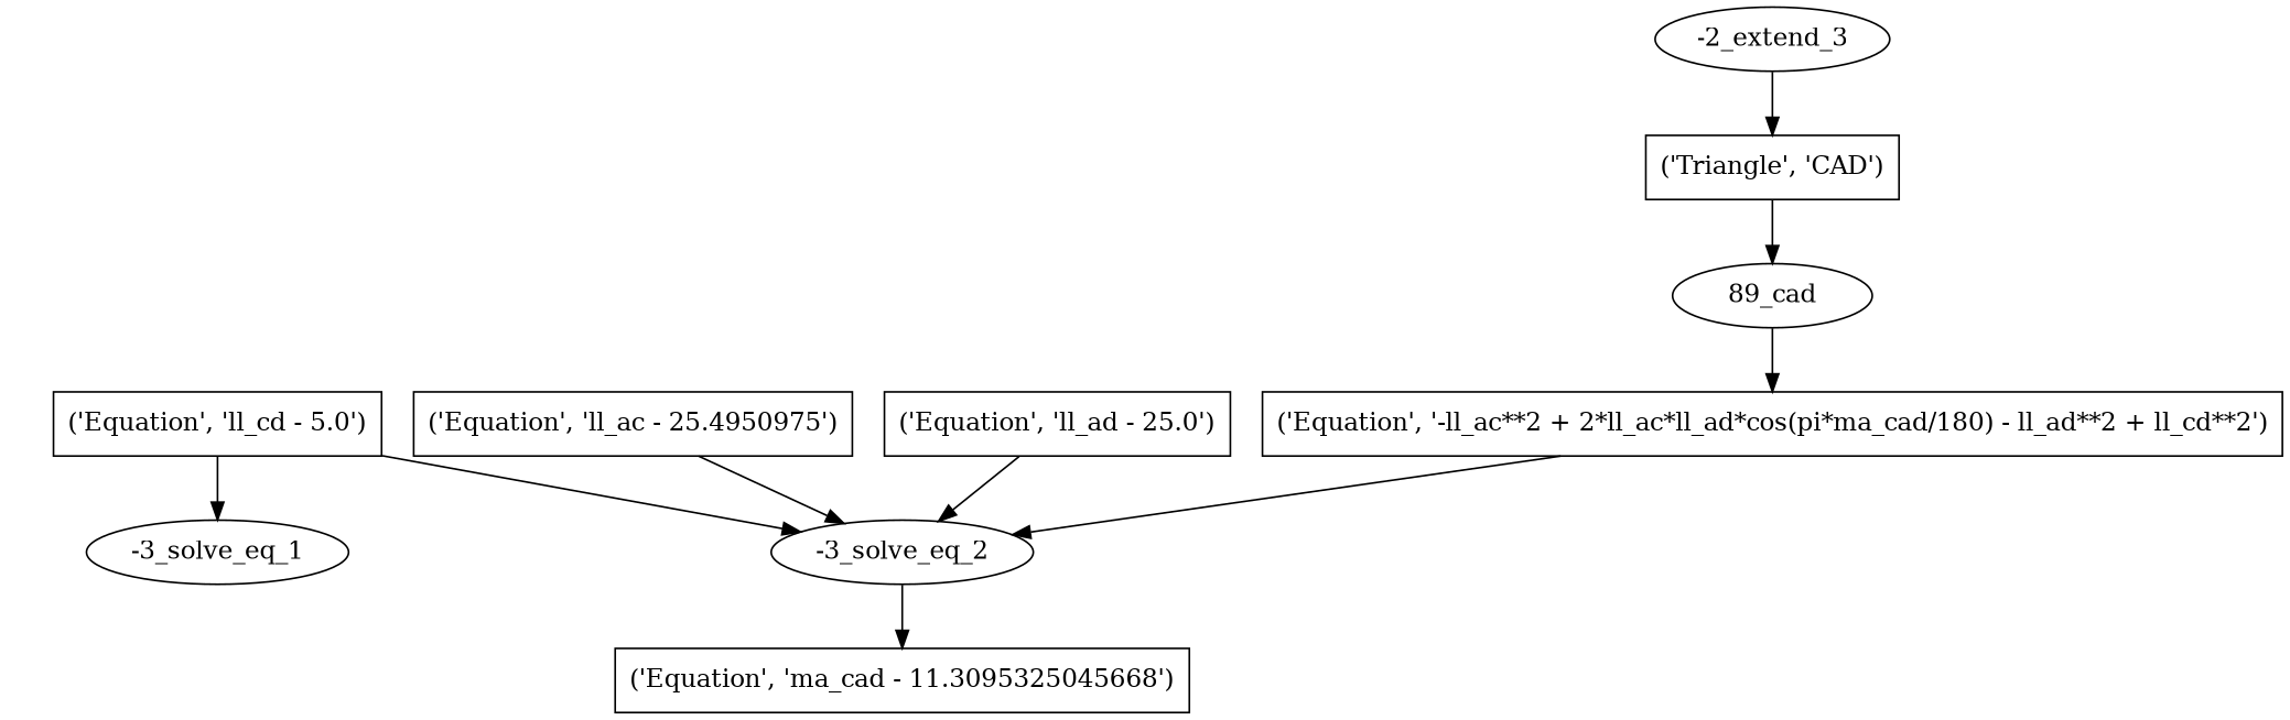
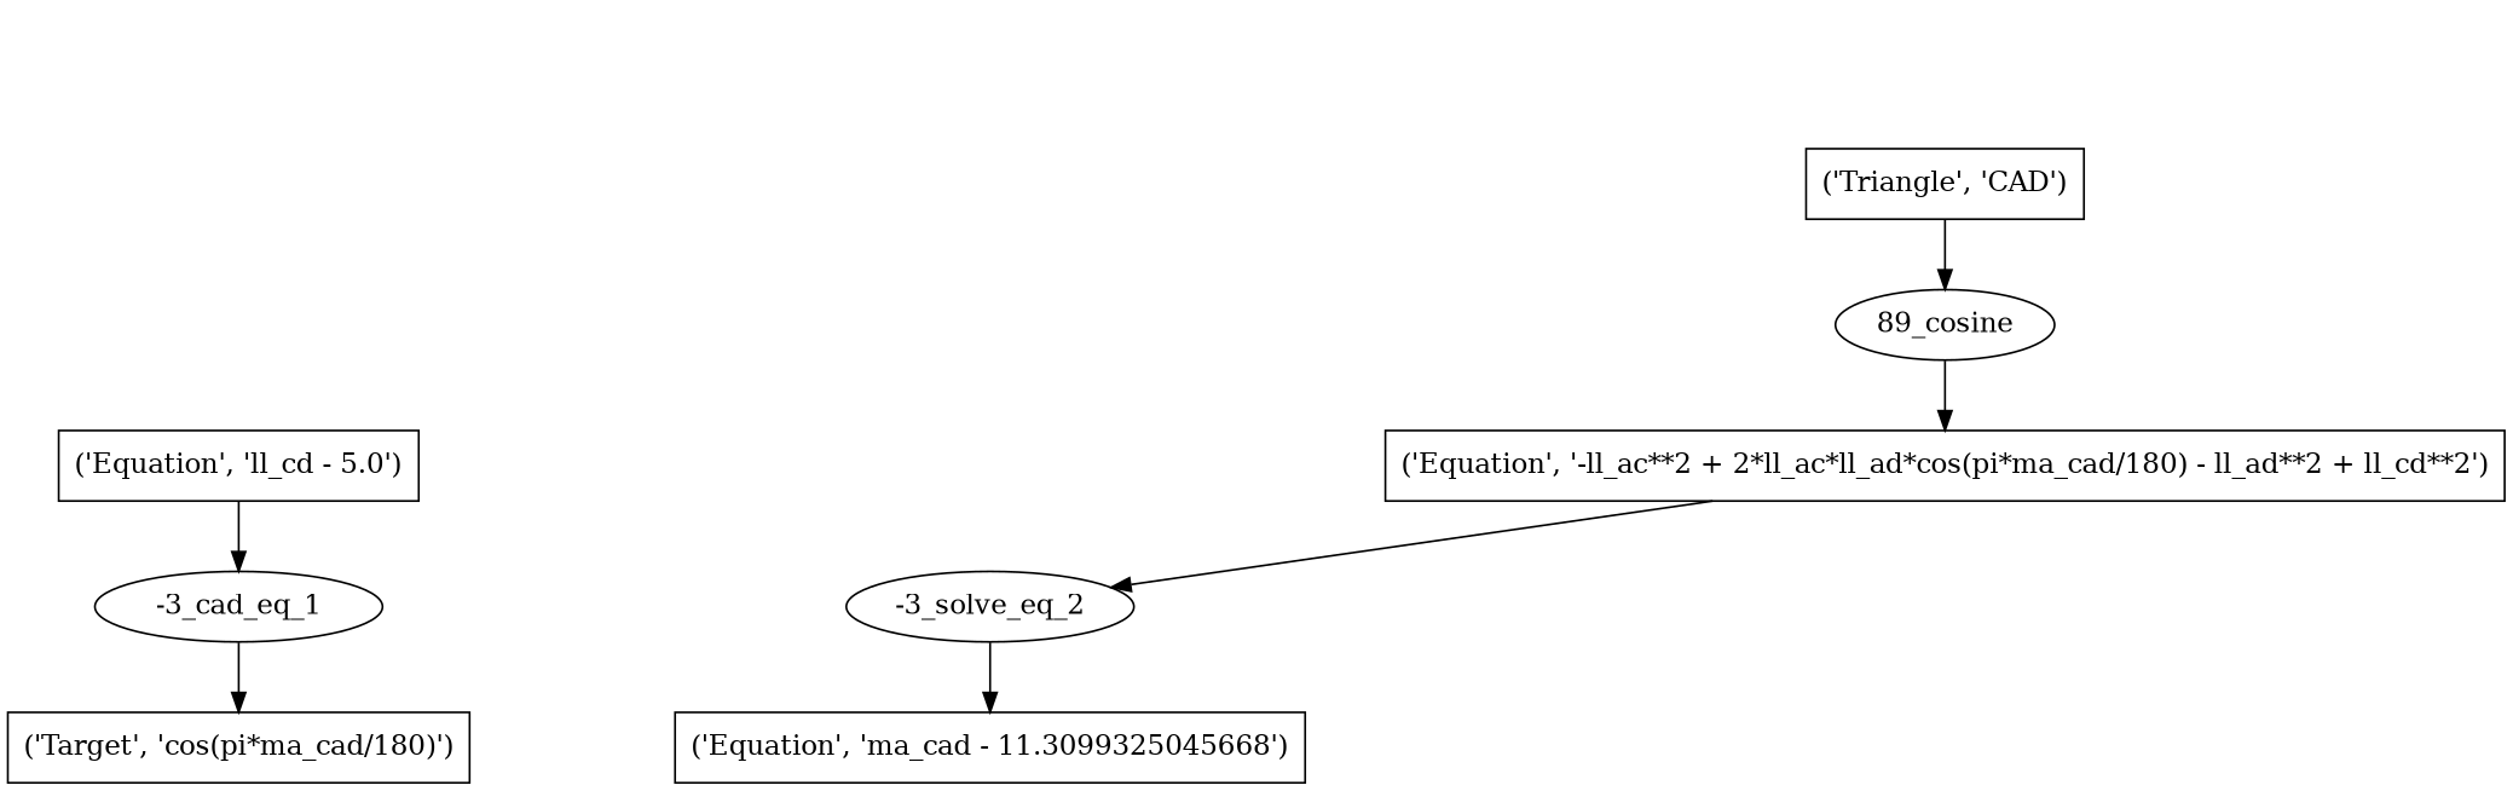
  digraph {
    node [shape=box]
-   n2 [label="-3_solve_eq_1" shape=""]
-   n3 [label="('Equation', 'ma_cad - 11.3095325045668')"]
+   n1 [label="('Target', 'cos(pi*ma_cad/180)')"]
+   n2 [label="-3_cad_eq_1" shape=""]
+   n3 [label="('Equation', 'ma_cad - 11.3099325045668')"]
    n4 [label="-3_solve_eq_2" shape=""]
-   n5 [label="('Equation', 'll_ac - 25.4950975')"]
    n6 [label="('Equation', 'll_cd - 5.0')"]
-   n7 [label="('Equation', 'll_ad - 25.0')"]
    n8 [label="('Equation', '-ll_ac**2 + 2*ll_ac*ll_ad*cos(pi*ma_cad/180) - ll_ad**2 + ll_cd**2')"]
-   n9 [label="89_cad" shape=""]
+   n9 [label="89_cosine" shape=""]
    n10 [label="('Triangle', 'CAD')"]
-   n11 [label="-2_extend_3" shape=""]
+   n2 -> n1
    n4 -> n3
-   n5 -> n4
    n6 -> n2
-   n6 -> n4
-   n7 -> n4
    n8 -> n4
    n9 -> n8
    n10 -> n9
-   n11 -> n10
  }
